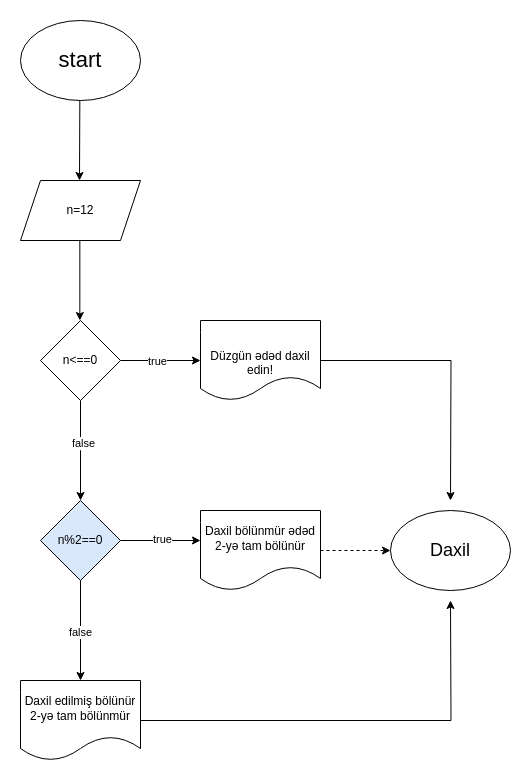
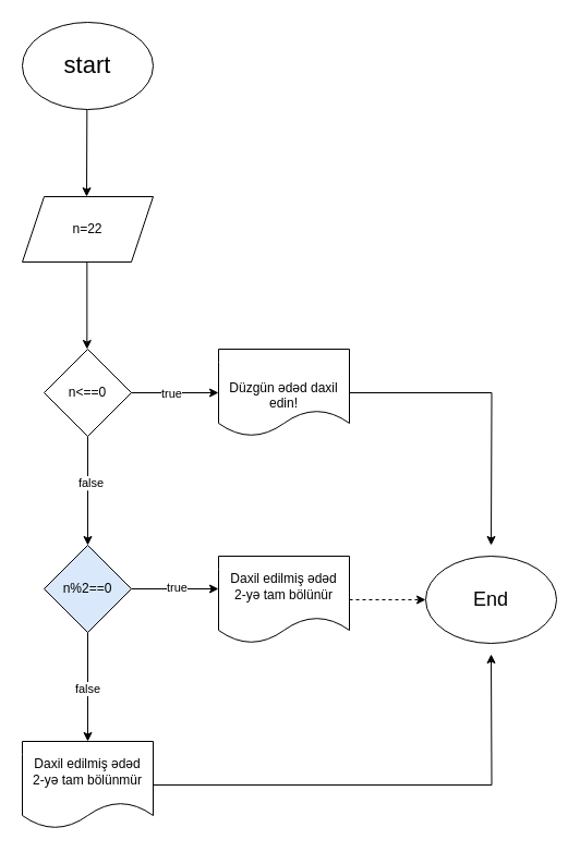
  <mxCell id="0" />
  <mxCell id="1" parent="0" />
  <mxCell id="2" value="&lt;font style=&quot;font-size: 22px;&quot;&gt;start&lt;/font&gt;" style="ellipse;whiteSpace=wrap;html=1;" vertex="1" parent="1"><mxGeometry x="20" y="20" width="120" height="80" as="geometry" /></mxCell>
  <mxCell id="3" value="" style="endArrow=classic;html=1;rounded=0;" edge="1" parent="1"><mxGeometry width="50" height="50" relative="1" as="geometry"><mxPoint x="79.33" y="100" as="sourcePoint" /><mxPoint x="79" y="180" as="targetPoint" /><Array as="points" /></mxGeometry></mxCell>
- <mxCell id="4" value="n=12" style="shape=parallelogram;perimeter=parallelogramPerimeter;whiteSpace=wrap;html=1;fixedSize=1;" vertex="1" parent="1"><mxGeometry x="20" y="180" width="120" height="60" as="geometry" /></mxCell>
+ <mxCell id="4" value="n=22" style="shape=parallelogram;perimeter=parallelogramPerimeter;whiteSpace=wrap;html=1;fixedSize=1;" vertex="1" parent="1"><mxGeometry x="20" y="180" width="120" height="60" as="geometry" /></mxCell>
  <mxCell id="5" value="" style="endArrow=classic;html=1;rounded=0;" edge="1" parent="1"><mxGeometry width="50" height="50" relative="1" as="geometry"><mxPoint x="79.33" y="240" as="sourcePoint" /><mxPoint x="79.33" y="320" as="targetPoint" /></mxGeometry></mxCell>
  <mxCell id="6" style="edgeStyle=orthogonalEdgeStyle;rounded=0;orthogonalLoop=1;jettySize=auto;html=1;exitX=1;exitY=0.5;exitDx=0;exitDy=0;" edge="1" parent="1" source="10"><mxGeometry relative="1" as="geometry"><mxPoint x="200" y="360" as="targetPoint" /></mxGeometry></mxCell>
  <mxCell id="7" value="true" style="edgeLabel;html=1;align=center;verticalAlign=middle;resizable=0;points=[];" vertex="1" connectable="0" parent="6"><mxGeometry x="-0.123" y="-5" relative="1" as="geometry"><mxPoint x="1" y="-5" as="offset" /></mxGeometry></mxCell>
  <mxCell id="8" style="edgeStyle=orthogonalEdgeStyle;rounded=0;orthogonalLoop=1;jettySize=auto;html=1;exitX=0.5;exitY=1;exitDx=0;exitDy=0;" edge="1" parent="1" source="10"><mxGeometry relative="1" as="geometry"><mxPoint x="80" y="500" as="targetPoint" /></mxGeometry></mxCell>
  <mxCell id="9" value="false" style="edgeLabel;html=1;align=center;verticalAlign=middle;resizable=0;points=[];" vertex="1" connectable="0" parent="8"><mxGeometry x="-0.174" y="2" relative="1" as="geometry"><mxPoint as="offset" /></mxGeometry></mxCell>
  <mxCell id="10" value="n&amp;lt;==0" style="rhombus;whiteSpace=wrap;html=1;" vertex="1" parent="1"><mxGeometry x="40" y="320" width="80" height="80" as="geometry" /></mxCell>
  <mxCell id="11" style="edgeStyle=orthogonalEdgeStyle;rounded=0;orthogonalLoop=1;jettySize=auto;html=1;exitX=1;exitY=0.5;exitDx=0;exitDy=0;" edge="1" parent="1" source="12"><mxGeometry relative="1" as="geometry"><mxPoint x="450" y="500" as="targetPoint" /></mxGeometry></mxCell>
  <mxCell id="12" value="&lt;br&gt;&lt;br&gt;Düzgün ədəd daxil&lt;br&gt;edin!" style="shape=document;whiteSpace=wrap;html=1;boundedLbl=1;" vertex="1" parent="1"><mxGeometry x="200" y="320" width="120" height="80" as="geometry" /></mxCell>
  <mxCell id="13" style="edgeStyle=orthogonalEdgeStyle;rounded=0;orthogonalLoop=1;jettySize=auto;html=1;exitX=1;exitY=0.5;exitDx=0;exitDy=0;" edge="1" parent="1" source="17"><mxGeometry relative="1" as="geometry"><mxPoint x="200" y="540" as="targetPoint" /></mxGeometry></mxCell>
  <mxCell id="14" value="true" style="edgeLabel;html=1;align=center;verticalAlign=middle;resizable=0;points=[];" vertex="1" connectable="0" parent="13"><mxGeometry x="-0.006" y="3" relative="1" as="geometry"><mxPoint x="-2" y="-2" as="offset" /></mxGeometry></mxCell>
  <mxCell id="15" style="edgeStyle=orthogonalEdgeStyle;rounded=0;orthogonalLoop=1;jettySize=auto;html=1;exitX=0.5;exitY=1;exitDx=0;exitDy=0;" edge="1" parent="1" source="17"><mxGeometry relative="1" as="geometry"><mxPoint x="80" y="680" as="targetPoint" /></mxGeometry></mxCell>
  <mxCell id="16" value="false" style="edgeLabel;html=1;align=center;verticalAlign=middle;resizable=0;points=[];" vertex="1" connectable="0" parent="15"><mxGeometry x="-0.005" y="-2" relative="1" as="geometry"><mxPoint x="-1" y="-1" as="offset" /></mxGeometry></mxCell>
  <mxCell id="17" value="n%2==0" style="rhombus;whiteSpace=wrap;html=1;fillColor=#dae8fc;" vertex="1" parent="1"><mxGeometry x="40" y="500" width="80" height="80" as="geometry" /></mxCell>
  <mxCell id="18" style="edgeStyle=orthogonalEdgeStyle;rounded=0;orthogonalLoop=1;jettySize=auto;html=1;exitX=1;exitY=0.5;exitDx=0;exitDy=0;dashed=1;" edge="1" parent="1" source="19" target="20"><mxGeometry relative="1" as="geometry"><mxPoint x="400" y="550" as="targetPoint" /></mxGeometry></mxCell>
- <mxCell id="19" value="Daxil bölünmür ədəd&lt;br&gt;2-yə tam bölünür" style="shape=document;whiteSpace=wrap;html=1;boundedLbl=1;" vertex="1" parent="1"><mxGeometry x="200" y="510" width="120" height="80" as="geometry" /></mxCell>
- <mxCell id="20" value="&lt;font style=&quot;font-size: 18px;&quot;&gt;Daxil&lt;/font&gt;" style="ellipse;whiteSpace=wrap;html=1;" vertex="1" parent="1"><mxGeometry x="390" y="510" width="120" height="80" as="geometry" /></mxCell>
+ <mxCell id="19" value="Daxil edilmiş ədəd&lt;br&gt;2-yə tam bölünür" style="shape=document;whiteSpace=wrap;html=1;boundedLbl=1;" vertex="1" parent="1"><mxGeometry x="200" y="510" width="120" height="80" as="geometry" /></mxCell>
+ <mxCell id="20" value="&lt;font style=&quot;font-size: 18px;&quot;&gt;End&lt;/font&gt;" style="ellipse;whiteSpace=wrap;html=1;" vertex="1" parent="1"><mxGeometry x="390" y="510" width="120" height="80" as="geometry" /></mxCell>
  <mxCell id="21" style="edgeStyle=orthogonalEdgeStyle;rounded=0;orthogonalLoop=1;jettySize=auto;html=1;exitX=1;exitY=0.5;exitDx=0;exitDy=0;" edge="1" parent="1" source="22"><mxGeometry relative="1" as="geometry"><mxPoint x="450" y="600" as="targetPoint" /></mxGeometry></mxCell>
- <mxCell id="22" value="Daxil edilmiş bölünür&lt;br&gt;2-yə tam bölünmür" style="shape=document;whiteSpace=wrap;html=1;boundedLbl=1;" vertex="1" parent="1"><mxGeometry x="20" y="680" width="120" height="80" as="geometry" /></mxCell>
+ <mxCell id="22" value="Daxil edilmiş ədəd&lt;br&gt;2-yə tam bölünmür" style="shape=document;whiteSpace=wrap;html=1;boundedLbl=1;" vertex="1" parent="1"><mxGeometry x="20" y="680" width="120" height="80" as="geometry" /></mxCell>
